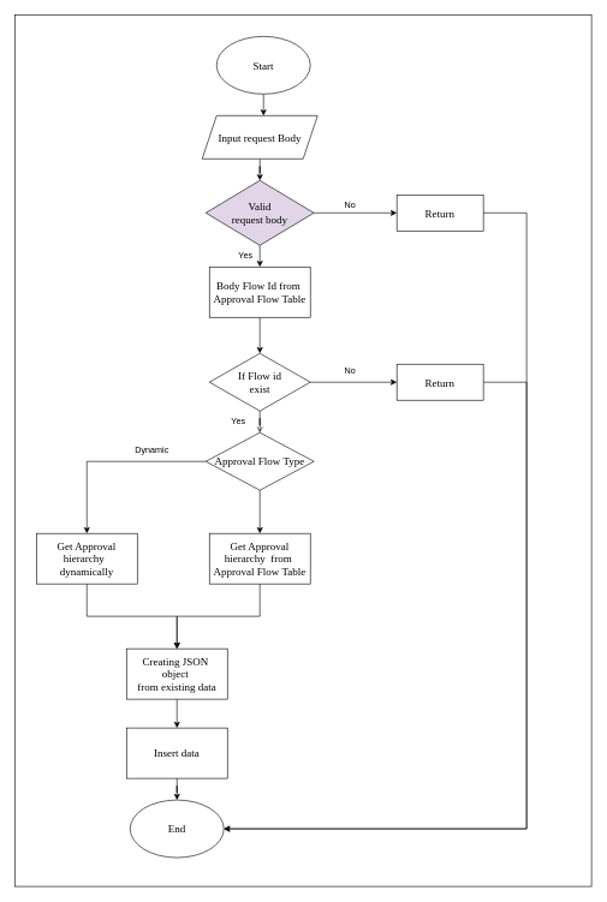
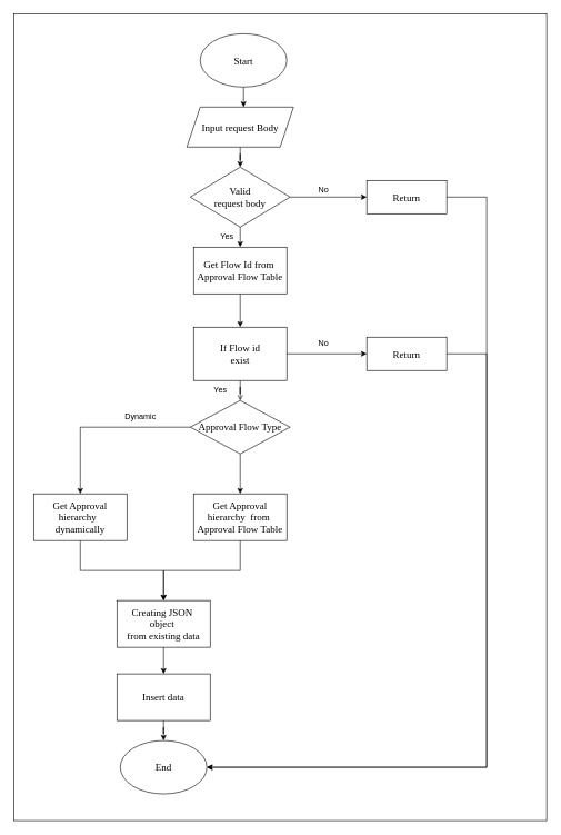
  <mxCell id="0" />
  <mxCell id="1" parent="0" />
  <mxCell id="2" value="" style="rounded=0;whiteSpace=wrap;html=1;" vertex="1" parent="1"><mxGeometry x="20" y="20" width="800" height="1210" as="geometry" /></mxCell>
  <mxCell id="3" value="" style="edgeStyle=orthogonalEdgeStyle;rounded=0;orthogonalLoop=1;jettySize=auto;html=1;" edge="1" parent="1" source="4" target="6"><mxGeometry relative="1" as="geometry"><Array as="points"><mxPoint x="365" y="160" /><mxPoint x="365" y="160" /></Array></mxGeometry></mxCell>
  <mxCell id="4" value="&lt;font style=&quot;font-size: 15px;&quot; face=&quot;Times New Roman&quot;&gt;Start&lt;/font&gt;" style="ellipse;whiteSpace=wrap;html=1;align=center;" vertex="1" parent="1"><mxGeometry x="300" y="50" width="130" height="80" as="geometry" /></mxCell>
  <mxCell id="5" value="" style="edgeStyle=orthogonalEdgeStyle;rounded=0;orthogonalLoop=1;jettySize=auto;html=1;" edge="1" parent="1" source="6" target="9"><mxGeometry relative="1" as="geometry" /></mxCell>
  <mxCell id="6" value="&lt;font face=&quot;Times New Roman&quot; style=&quot;font-size: 15px;&quot;&gt;Input request Body&lt;/font&gt;" style="shape=parallelogram;perimeter=parallelogramPerimeter;whiteSpace=wrap;html=1;fixedSize=1;" vertex="1" parent="1"><mxGeometry x="280" y="160" width="160" height="60" as="geometry" /></mxCell>
  <mxCell id="7" value="" style="edgeStyle=orthogonalEdgeStyle;rounded=0;orthogonalLoop=1;jettySize=auto;html=1;" edge="1" parent="1" source="9"><mxGeometry relative="1" as="geometry"><mxPoint x="360" y="370" as="targetPoint" /></mxGeometry></mxCell>
  <mxCell id="8" style="edgeStyle=orthogonalEdgeStyle;rounded=0;orthogonalLoop=1;jettySize=auto;html=1;entryX=0;entryY=0.5;entryDx=0;entryDy=0;" edge="1" parent="1" source="9" target="10"><mxGeometry relative="1" as="geometry" /></mxCell>
- <mxCell id="9" value="&lt;font style=&quot;font-size: 15px;&quot; face=&quot;Times New Roman&quot;&gt;Valid&lt;br&gt;request body&lt;/font&gt;" style="rhombus;whiteSpace=wrap;html=1;fillColor=#e1d5e7;" vertex="1" parent="1"><mxGeometry x="285" y="250" width="150" height="90" as="geometry" /></mxCell>
+ <mxCell id="9" value="&lt;font style=&quot;font-size: 15px;&quot; face=&quot;Times New Roman&quot;&gt;Valid&lt;br&gt;request body&lt;/font&gt;" style="rhombus;whiteSpace=wrap;html=1;" vertex="1" parent="1"><mxGeometry x="285" y="250" width="150" height="90" as="geometry" /></mxCell>
  <mxCell id="10" value="&lt;font face=&quot;Times New Roman&quot; style=&quot;font-size: 15px;&quot;&gt;Return&lt;/font&gt;" style="rounded=0;whiteSpace=wrap;html=1;" vertex="1" parent="1"><mxGeometry x="550" y="270" width="120" height="50" as="geometry" /></mxCell>
  <mxCell id="11" style="edgeStyle=orthogonalEdgeStyle;rounded=0;orthogonalLoop=1;jettySize=auto;html=1;entryX=0.5;entryY=0;entryDx=0;entryDy=0;" edge="1" parent="1" source="12" target="15"><mxGeometry relative="1" as="geometry" /></mxCell>
- <mxCell id="12" value="&lt;font face=&quot;Times New Roman&quot; style=&quot;font-size: 15px;&quot;&gt;Body Flow Id from&amp;nbsp;&lt;br&gt;Approval Flow Table&lt;/font&gt;" style="rounded=0;whiteSpace=wrap;html=1;" vertex="1" parent="1"><mxGeometry x="290" y="370" width="140" height="70" as="geometry" /></mxCell>
+ <mxCell id="12" value="&lt;font face=&quot;Times New Roman&quot; style=&quot;font-size: 15px;&quot;&gt;Get Flow Id from&amp;nbsp;&lt;br&gt;Approval Flow Table&lt;/font&gt;" style="rounded=0;whiteSpace=wrap;html=1;" vertex="1" parent="1"><mxGeometry x="290" y="370" width="140" height="70" as="geometry" /></mxCell>
  <mxCell id="13" style="edgeStyle=orthogonalEdgeStyle;rounded=0;orthogonalLoop=1;jettySize=auto;html=1;entryX=0;entryY=0.5;entryDx=0;entryDy=0;" edge="1" parent="1" source="15" target="17"><mxGeometry relative="1" as="geometry" /></mxCell>
  <mxCell id="14" value="" style="edgeStyle=orthogonalEdgeStyle;rounded=0;orthogonalLoop=1;jettySize=auto;html=1;endArrow=open;" edge="1" parent="1" source="15" target="22"><mxGeometry relative="1" as="geometry" /></mxCell>
- <mxCell id="15" value="&lt;font face=&quot;Times New Roman&quot; style=&quot;font-size: 15px;&quot;&gt;If Flow id &lt;br&gt;exist&lt;/font&gt;" style="rhombus;whiteSpace=wrap;html=1;" vertex="1" parent="1"><mxGeometry x="290" y="490" width="140" height="80" as="geometry" /></mxCell>
+ <mxCell id="15" value="&lt;font face=&quot;Times New Roman&quot; style=&quot;font-size: 15px;&quot;&gt;If Flow id &lt;br&gt;exist&lt;/font&gt;" style="whiteSpace=wrap;html=1;rounded=0;" vertex="1" parent="1"><mxGeometry x="290" y="490" width="140" height="80" as="geometry" /></mxCell>
  <mxCell id="16" style="edgeStyle=orthogonalEdgeStyle;rounded=0;orthogonalLoop=1;jettySize=auto;html=1;exitX=1;exitY=0.5;exitDx=0;exitDy=0;" edge="1" parent="1" target="34"><mxGeometry relative="1" as="geometry"><mxPoint x="310" y="1130" as="targetPoint" /><mxPoint x="670" y="530" as="sourcePoint" /><Array as="points"><mxPoint x="730" y="530" /><mxPoint x="730" y="1150" /></Array></mxGeometry></mxCell>
  <mxCell id="17" value="&lt;font face=&quot;Times New Roman&quot; style=&quot;font-size: 15px;&quot;&gt;Return&lt;/font&gt;" style="rounded=0;whiteSpace=wrap;html=1;" vertex="1" parent="1"><mxGeometry x="550" y="505" width="120" height="50" as="geometry" /></mxCell>
  <mxCell id="18" style="edgeStyle=orthogonalEdgeStyle;rounded=0;orthogonalLoop=1;jettySize=auto;html=1;entryX=0.5;entryY=0;entryDx=0;entryDy=0;" edge="1" parent="1" source="19" target="31"><mxGeometry relative="1" as="geometry" /></mxCell>
  <mxCell id="19" value="&lt;font face=&quot;Times New Roman&quot; style=&quot;font-size: 15px;&quot;&gt;Get Approval hierarchy&amp;nbsp; from&amp;nbsp;&lt;br&gt;Approval Flow Table&lt;/font&gt;" style="rounded=0;whiteSpace=wrap;html=1;" vertex="1" parent="1"><mxGeometry x="290" y="740" width="140" height="70" as="geometry" /></mxCell>
  <mxCell id="20" style="edgeStyle=orthogonalEdgeStyle;rounded=0;orthogonalLoop=1;jettySize=auto;html=1;" edge="1" parent="1" source="22" target="19"><mxGeometry relative="1" as="geometry" /></mxCell>
  <mxCell id="21" style="edgeStyle=orthogonalEdgeStyle;rounded=0;orthogonalLoop=1;jettySize=auto;html=1;entryX=0.5;entryY=0;entryDx=0;entryDy=0;" edge="1" parent="1" source="22" target="24"><mxGeometry relative="1" as="geometry" /></mxCell>
  <mxCell id="22" value="&lt;font face=&quot;Times New Roman&quot;&gt;&lt;span style=&quot;font-size: 15px;&quot;&gt;Approval Flow Type&lt;/span&gt;&lt;/font&gt;" style="rhombus;whiteSpace=wrap;html=1;" vertex="1" parent="1"><mxGeometry x="285" y="600" width="150" height="80" as="geometry" /></mxCell>
  <mxCell id="23" style="edgeStyle=orthogonalEdgeStyle;rounded=0;orthogonalLoop=1;jettySize=auto;html=1;" edge="1" parent="1" source="24" target="31"><mxGeometry relative="1" as="geometry" /></mxCell>
  <mxCell id="24" value="&lt;font face=&quot;Times New Roman&quot; style=&quot;font-size: 15px;&quot;&gt;Get Approval hierarchy&amp;nbsp;&amp;nbsp;&lt;br&gt;dynamically&lt;br&gt;&lt;/font&gt;" style="rounded=0;whiteSpace=wrap;html=1;" vertex="1" parent="1"><mxGeometry x="50" y="740" width="140" height="70" as="geometry" /></mxCell>
  <mxCell id="25" value="Dynamic" style="text;html=1;align=center;verticalAlign=middle;resizable=0;points=[];autosize=1;strokeColor=none;fillColor=none;" vertex="1" parent="1"><mxGeometry x="175" y="610" width="70" height="30" as="geometry" /></mxCell>
  <mxCell id="26" value="No" style="text;html=1;align=center;verticalAlign=middle;resizable=0;points=[];autosize=1;strokeColor=none;fillColor=none;" vertex="1" parent="1"><mxGeometry x="465" y="500" width="40" height="30" as="geometry" /></mxCell>
  <mxCell id="27" value="Yes" style="text;html=1;align=center;verticalAlign=middle;resizable=0;points=[];autosize=1;strokeColor=none;fillColor=none;" vertex="1" parent="1"><mxGeometry x="310" y="570" width="40" height="30" as="geometry" /></mxCell>
  <mxCell id="28" value="No" style="text;html=1;align=center;verticalAlign=middle;resizable=0;points=[];autosize=1;strokeColor=none;fillColor=none;" vertex="1" parent="1"><mxGeometry x="465" y="270" width="40" height="30" as="geometry" /></mxCell>
  <mxCell id="29" value="Yes" style="text;html=1;align=center;verticalAlign=middle;resizable=0;points=[];autosize=1;strokeColor=none;fillColor=none;" vertex="1" parent="1"><mxGeometry x="320" y="340" width="40" height="30" as="geometry" /></mxCell>
  <mxCell id="30" style="edgeStyle=orthogonalEdgeStyle;rounded=0;orthogonalLoop=1;jettySize=auto;html=1;entryX=0.5;entryY=0;entryDx=0;entryDy=0;" edge="1" parent="1" source="31" target="33"><mxGeometry relative="1" as="geometry" /></mxCell>
  <mxCell id="31" value="&lt;font face=&quot;Times New Roman&quot;&gt;&lt;span style=&quot;font-size: 15px;&quot;&gt;Creating JSON&amp;nbsp; object&amp;nbsp;&lt;br&gt;from existing data&lt;br&gt;&lt;/span&gt;&lt;/font&gt;" style="rounded=0;whiteSpace=wrap;html=1;" vertex="1" parent="1"><mxGeometry x="175" y="900" width="140" height="70" as="geometry" /></mxCell>
  <mxCell id="32" style="edgeStyle=orthogonalEdgeStyle;rounded=0;orthogonalLoop=1;jettySize=auto;html=1;entryX=0.5;entryY=0;entryDx=0;entryDy=0;" edge="1" parent="1" source="33" target="34"><mxGeometry relative="1" as="geometry" /></mxCell>
  <mxCell id="33" value="&lt;font face=&quot;Times New Roman&quot;&gt;&lt;span style=&quot;font-size: 15px;&quot;&gt;Insert data&lt;/span&gt;&lt;/font&gt;" style="rounded=0;whiteSpace=wrap;html=1;" vertex="1" parent="1"><mxGeometry x="175" y="1010" width="140" height="70" as="geometry" /></mxCell>
  <mxCell id="34" value="&lt;font face=&quot;Times New Roman&quot;&gt;&lt;span style=&quot;font-size: 15px;&quot;&gt;End&lt;/span&gt;&lt;/font&gt;" style="ellipse;whiteSpace=wrap;html=1;align=center;" vertex="1" parent="1"><mxGeometry x="180" y="1110" width="130" height="80" as="geometry" /></mxCell>
  <mxCell id="35" value="" style="endArrow=classic;html=1;rounded=0;entryX=1;entryY=0.5;entryDx=0;entryDy=0;exitX=1;exitY=0.5;exitDx=0;exitDy=0;" edge="1" parent="1" source="10" target="34"><mxGeometry width="50" height="50" relative="1" as="geometry"><mxPoint x="670" y="220" as="sourcePoint" /><mxPoint x="480" y="980" as="targetPoint" /><Array as="points"><mxPoint x="730" y="295" /><mxPoint x="730" y="1150" /></Array></mxGeometry></mxCell>
